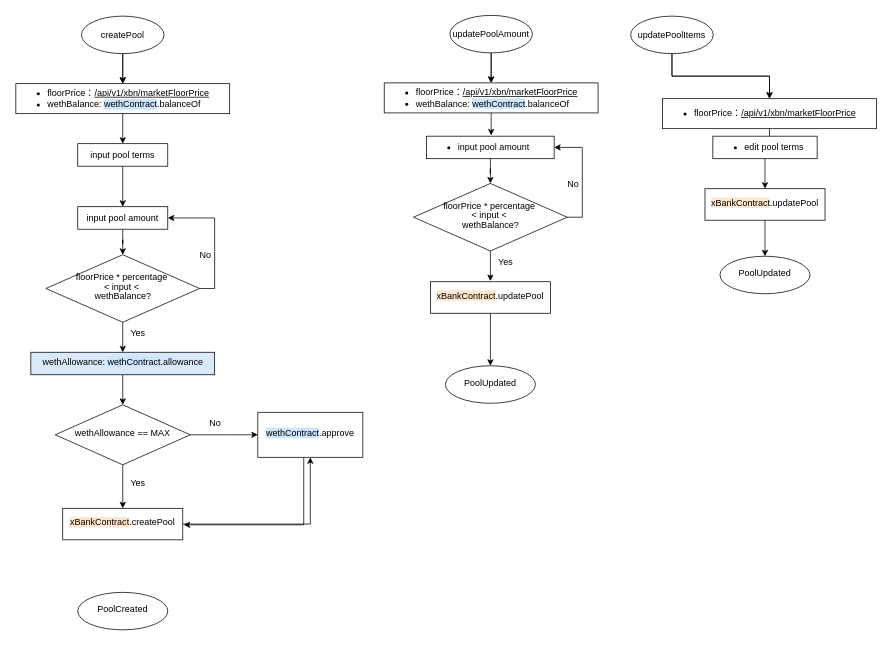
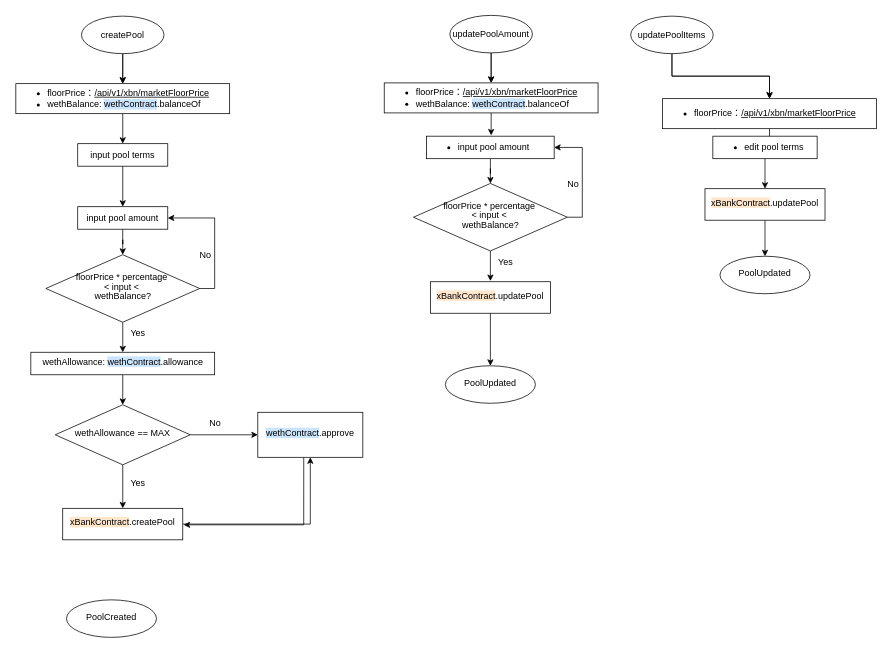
  <mxCell id="0" />
  <mxCell id="1" parent="0" />
  <mxCell id="2" value="" style="edgeStyle=orthogonalEdgeStyle;rounded=0;orthogonalLoop=1;jettySize=auto;html=1;entryX=0.5;entryY=0;entryDx=0;entryDy=0;" parent="1" source="3" target="52" edge="1"><mxGeometry relative="1" as="geometry"><mxPoint x="163" y="181" as="targetPoint" /></mxGeometry></mxCell>
  <mxCell id="3" value="&lt;ul&gt;&lt;li&gt;floorPrice：&lt;u&gt;/api/v1/xbn/marketFloorPrice&lt;/u&gt;&lt;/li&gt;&lt;li&gt;wethBalance: &lt;span style=&quot;background-color: rgb(204, 229, 255);&quot;&gt;wethContract&lt;/span&gt;.balanceOf&amp;nbsp;&lt;/li&gt;&lt;/ul&gt;" style="rounded=0;whiteSpace=wrap;html=1;fontSize=12;glass=0;strokeWidth=1;shadow=0;align=left;" parent="1" vertex="1"><mxGeometry x="20.5" y="111" width="285" height="40" as="geometry" /></mxCell>
  <mxCell id="4" value="" style="edgeStyle=orthogonalEdgeStyle;rounded=0;orthogonalLoop=1;jettySize=auto;html=1;" parent="1" source="6" target="14" edge="1"><mxGeometry relative="1" as="geometry" /></mxCell>
  <mxCell id="5" value="" style="edgeStyle=orthogonalEdgeStyle;rounded=0;orthogonalLoop=1;jettySize=auto;html=1;entryX=1;entryY=0.5;entryDx=0;entryDy=0;exitX=1;exitY=0.5;exitDx=0;exitDy=0;" parent="1" source="6" target="24" edge="1"><mxGeometry relative="1" as="geometry"><mxPoint x="503" y="355" as="sourcePoint" /><mxPoint x="408" y="384" as="targetPoint" /></mxGeometry></mxCell>
  <mxCell id="6" value="&lt;div style=&quot;line-height: 110%;&quot;&gt;&lt;span style=&quot;background-color: initial;&quot;&gt;floorPrice * percentage&amp;nbsp;&lt;/span&gt;&lt;/div&gt;&lt;div style=&quot;line-height: 110%;&quot;&gt;&lt;span style=&quot;background-color: initial;&quot;&gt;&amp;lt; input &amp;lt;&amp;nbsp;&lt;/span&gt;&lt;/div&gt;&lt;div style=&quot;line-height: 110%;&quot;&gt;&lt;span style=&quot;background-color: initial;&quot;&gt;wethBalance?&lt;/span&gt;&lt;/div&gt;" style="rhombus;whiteSpace=wrap;html=1;shadow=0;fontFamily=Helvetica;fontSize=12;align=center;strokeWidth=1;spacing=6;spacingTop=-4;" parent="1" vertex="1"><mxGeometry x="60.5" y="339" width="205" height="90" as="geometry" /></mxCell>
  <mxCell id="7" value="" style="edgeStyle=orthogonalEdgeStyle;rounded=0;orthogonalLoop=1;jettySize=auto;html=1;" parent="1" source="9" target="17" edge="1"><mxGeometry relative="1" as="geometry" /></mxCell>
  <mxCell id="8" value="" style="edgeStyle=orthogonalEdgeStyle;rounded=0;orthogonalLoop=1;jettySize=auto;html=1;" parent="1" source="9" edge="1"><mxGeometry relative="1" as="geometry"><mxPoint x="343" y="579" as="targetPoint" /></mxGeometry></mxCell>
  <mxCell id="9" value="wethAllowance == MAX" style="rhombus;whiteSpace=wrap;html=1;shadow=0;fontFamily=Helvetica;fontSize=12;align=center;strokeWidth=1;spacing=6;spacingTop=-4;" parent="1" vertex="1"><mxGeometry x="73" y="539" width="180" height="80" as="geometry" /></mxCell>
  <mxCell id="10" value="" style="edgeStyle=orthogonalEdgeStyle;rounded=0;orthogonalLoop=1;jettySize=auto;html=1;" parent="1" source="12" target="3" edge="1"><mxGeometry relative="1" as="geometry" /></mxCell>
  <mxCell id="11" value="" style="edgeStyle=orthogonalEdgeStyle;rounded=0;orthogonalLoop=1;jettySize=auto;html=1;" parent="1" source="12" target="3" edge="1"><mxGeometry relative="1" as="geometry" /></mxCell>
  <mxCell id="12" value="createPool" style="ellipse;whiteSpace=wrap;html=1;" parent="1" vertex="1"><mxGeometry x="108" y="21" width="110" height="50" as="geometry" /></mxCell>
  <mxCell id="13" value="" style="edgeStyle=orthogonalEdgeStyle;rounded=0;orthogonalLoop=1;jettySize=auto;html=1;" parent="1" source="14" target="9" edge="1"><mxGeometry relative="1" as="geometry" /></mxCell>
- <mxCell id="14" value="wethAllowance: &lt;span style=&quot;background-color: rgb(204, 229, 255);&quot;&gt;wethContract&lt;/span&gt;.allowance" style="whiteSpace=wrap;html=1;shadow=0;strokeWidth=1;spacing=6;spacingTop=-4;fillColor=#dae8fc;" parent="1" vertex="1"><mxGeometry x="40.5" y="469" width="245" height="30" as="geometry" /></mxCell>
+ <mxCell id="14" value="wethAllowance: &lt;span style=&quot;background-color: rgb(204, 229, 255);&quot;&gt;wethContract&lt;/span&gt;.allowance" style="whiteSpace=wrap;html=1;shadow=0;strokeWidth=1;spacing=6;spacingTop=-4;" parent="1" vertex="1"><mxGeometry x="40.5" y="469" width="245" height="30" as="geometry" /></mxCell>
  <mxCell id="15" value="Yes" style="text;html=1;align=center;verticalAlign=middle;resizable=0;points=[];autosize=1;" parent="1" vertex="1"><mxGeometry x="163" y="429" width="40" height="30" as="geometry" /></mxCell>
  <mxCell id="16" value="" style="edgeStyle=orthogonalEdgeStyle;rounded=0;orthogonalLoop=1;jettySize=auto;html=1;" parent="1" source="17" target="20" edge="1"><mxGeometry relative="1" as="geometry" /></mxCell>
  <mxCell id="17" value="&lt;span style=&quot;background-color: rgb(255, 230, 204);&quot;&gt;xBankContract&lt;/span&gt;.createPool" style="whiteSpace=wrap;html=1;shadow=0;strokeWidth=1;spacing=6;spacingTop=-4;" parent="1" vertex="1"><mxGeometry x="83" y="677" width="160" height="42" as="geometry" /></mxCell>
  <mxCell id="18" value="Yes" style="text;html=1;align=center;verticalAlign=middle;resizable=0;points=[];autosize=1;" parent="1" vertex="1"><mxGeometry x="163" y="629" width="40" height="30" as="geometry" /></mxCell>
  <mxCell id="19" value="" style="edgeStyle=orthogonalEdgeStyle;rounded=0;orthogonalLoop=1;jettySize=auto;html=1;exitX=0.5;exitY=1;exitDx=0;exitDy=0;" parent="1" edge="1"><mxGeometry relative="1" as="geometry"><mxPoint x="404.23" y="609" as="sourcePoint" /><mxPoint x="244.23" y="699" as="targetPoint" /><Array as="points"><mxPoint x="404.23" y="699" /></Array></mxGeometry></mxCell>
  <mxCell id="20" value="&lt;span style=&quot;background-color: rgb(204, 229, 255);&quot;&gt;wethContract&lt;/span&gt;.approve" style="whiteSpace=wrap;html=1;shadow=0;strokeWidth=1;spacing=6;spacingTop=-4;" parent="1" vertex="1"><mxGeometry x="343" y="549" width="140" height="60" as="geometry" /></mxCell>
  <mxCell id="21" value="No" style="text;html=1;align=center;verticalAlign=middle;resizable=0;points=[];autosize=1;" parent="1" vertex="1"><mxGeometry x="265.5" y="549" width="40" height="30" as="geometry" /></mxCell>
- <mxCell id="22" value="PoolCreated" style="ellipse;whiteSpace=wrap;html=1;shadow=0;strokeWidth=1;spacing=6;spacingTop=-4;" parent="1" vertex="1"><mxGeometry x="103" y="789" width="120" height="50" as="geometry" /></mxCell>
+ <mxCell id="22" value="PoolCreated" style="ellipse;whiteSpace=wrap;html=1;shadow=0;strokeWidth=1;spacing=6;spacingTop=-4;" parent="1" vertex="1"><mxGeometry x="88" y="799" width="120" height="50" as="geometry" /></mxCell>
  <mxCell id="23" value="" style="edgeStyle=orthogonalEdgeStyle;rounded=0;orthogonalLoop=1;jettySize=auto;html=1;" parent="1" source="24" target="6" edge="1"><mxGeometry relative="1" as="geometry" /></mxCell>
  <mxCell id="24" value="input pool amount" style="rounded=0;whiteSpace=wrap;html=1;" parent="1" vertex="1"><mxGeometry x="103" y="275" width="120" height="30" as="geometry" /></mxCell>
  <mxCell id="25" value="No" style="text;html=1;align=center;verticalAlign=middle;resizable=0;points=[];autosize=1;strokeColor=none;fillColor=none;" parent="1" vertex="1"><mxGeometry x="253" y="325" width="40" height="30" as="geometry" /></mxCell>
  <mxCell id="26" value="" style="edgeStyle=orthogonalEdgeStyle;rounded=0;orthogonalLoop=1;jettySize=auto;html=1;" parent="1" source="27" edge="1"><mxGeometry relative="1" as="geometry"><mxPoint x="654" y="180" as="targetPoint" /></mxGeometry></mxCell>
  <mxCell id="27" value="&lt;ul&gt;&lt;li&gt;floorPrice：&lt;u&gt;/api/v1/xbn/marketFloorPrice&lt;/u&gt;&lt;/li&gt;&lt;li&gt;wethBalance: &lt;span style=&quot;background-color: rgb(204, 229, 255);&quot;&gt;wethContract&lt;/span&gt;.balanceOf&amp;nbsp;&lt;/li&gt;&lt;/ul&gt;" style="rounded=0;whiteSpace=wrap;html=1;fontSize=12;glass=0;strokeWidth=1;shadow=0;align=left;" parent="1" vertex="1"><mxGeometry x="511.5" y="110" width="285" height="40" as="geometry" /></mxCell>
  <mxCell id="28" value="" style="edgeStyle=orthogonalEdgeStyle;rounded=0;orthogonalLoop=1;jettySize=auto;html=1;" parent="1" source="30" edge="1"><mxGeometry relative="1" as="geometry"><mxPoint x="653" y="374" as="targetPoint" /></mxGeometry></mxCell>
  <mxCell id="29" value="" style="edgeStyle=orthogonalEdgeStyle;rounded=0;orthogonalLoop=1;jettySize=auto;html=1;entryX=1;entryY=0.5;entryDx=0;entryDy=0;exitX=1;exitY=0.5;exitDx=0;exitDy=0;" parent="1" source="30" target="39" edge="1"><mxGeometry relative="1" as="geometry"><mxPoint x="993" y="260" as="sourcePoint" /><mxPoint x="898" y="289" as="targetPoint" /></mxGeometry></mxCell>
  <mxCell id="30" value="&lt;div style=&quot;line-height: 110%;&quot;&gt;&lt;span style=&quot;background-color: initial;&quot;&gt;floorPrice * percentage&amp;nbsp;&lt;/span&gt;&lt;/div&gt;&lt;div style=&quot;line-height: 110%;&quot;&gt;&lt;span style=&quot;background-color: initial;&quot;&gt;&amp;lt; input &amp;lt;&amp;nbsp;&lt;/span&gt;&lt;/div&gt;&lt;div style=&quot;line-height: 110%;&quot;&gt;&lt;span style=&quot;background-color: initial;&quot;&gt;wethBalance?&lt;/span&gt;&lt;/div&gt;" style="rhombus;whiteSpace=wrap;html=1;shadow=0;fontFamily=Helvetica;fontSize=12;align=center;strokeWidth=1;spacing=6;spacingTop=-4;" parent="1" vertex="1"><mxGeometry x="550.5" y="244" width="205" height="90" as="geometry" /></mxCell>
  <mxCell id="31" value="" style="edgeStyle=orthogonalEdgeStyle;rounded=0;orthogonalLoop=1;jettySize=auto;html=1;" parent="1" source="33" target="27" edge="1"><mxGeometry relative="1" as="geometry" /></mxCell>
  <mxCell id="32" value="" style="edgeStyle=orthogonalEdgeStyle;rounded=0;orthogonalLoop=1;jettySize=auto;html=1;" parent="1" source="33" target="27" edge="1"><mxGeometry relative="1" as="geometry" /></mxCell>
  <mxCell id="33" value="updatePoolAmount" style="ellipse;whiteSpace=wrap;html=1;" parent="1" vertex="1"><mxGeometry x="599" y="20" width="110" height="50" as="geometry" /></mxCell>
  <mxCell id="34" value="Yes" style="text;html=1;align=center;verticalAlign=middle;resizable=0;points=[];autosize=1;" parent="1" vertex="1"><mxGeometry x="653" y="334" width="40" height="30" as="geometry" /></mxCell>
  <mxCell id="35" value="" style="edgeStyle=orthogonalEdgeStyle;rounded=0;orthogonalLoop=1;jettySize=auto;html=1;" parent="1" source="36" target="37" edge="1"><mxGeometry relative="1" as="geometry" /></mxCell>
  <mxCell id="36" value="&lt;span style=&quot;background-color: rgb(255, 230, 204);&quot;&gt;xBankContract&lt;/span&gt;.updatePool" style="whiteSpace=wrap;html=1;shadow=0;strokeWidth=1;spacing=6;spacingTop=-4;" parent="1" vertex="1"><mxGeometry x="573" y="375" width="160" height="42" as="geometry" /></mxCell>
  <mxCell id="37" value="PoolUpdated" style="ellipse;whiteSpace=wrap;html=1;shadow=0;strokeWidth=1;spacing=6;spacingTop=-4;" parent="1" vertex="1"><mxGeometry x="593" y="487" width="120" height="50" as="geometry" /></mxCell>
  <mxCell id="38" value="" style="edgeStyle=orthogonalEdgeStyle;rounded=0;orthogonalLoop=1;jettySize=auto;html=1;" parent="1" source="39" target="30" edge="1"><mxGeometry relative="1" as="geometry" /></mxCell>
  <mxCell id="39" value="&lt;ul&gt;&lt;li&gt;input pool amount&lt;/li&gt;&lt;/ul&gt;" style="rounded=0;whiteSpace=wrap;html=1;align=left;" parent="1" vertex="1"><mxGeometry x="568" y="181" width="170" height="30" as="geometry" /></mxCell>
  <mxCell id="40" value="No" style="text;html=1;align=center;verticalAlign=middle;resizable=0;points=[];autosize=1;strokeColor=none;fillColor=none;" parent="1" vertex="1"><mxGeometry x="743" y="230" width="40" height="30" as="geometry" /></mxCell>
  <mxCell id="41" value="" style="edgeStyle=orthogonalEdgeStyle;rounded=0;orthogonalLoop=1;jettySize=auto;html=1;" parent="1" source="42" edge="1"><mxGeometry relative="1" as="geometry"><mxPoint x="1020" y="181" as="targetPoint" /></mxGeometry></mxCell>
  <mxCell id="42" value="&lt;ul&gt;&lt;li&gt;floorPrice：&lt;u&gt;/api/v1/xbn/marketFloorPrice&lt;/u&gt;&lt;/li&gt;&lt;/ul&gt;" style="rounded=0;whiteSpace=wrap;html=1;fontSize=12;glass=0;strokeWidth=1;shadow=0;align=left;" parent="1" vertex="1"><mxGeometry x="882.5" y="131" width="285" height="40" as="geometry" /></mxCell>
  <mxCell id="43" value="" style="edgeStyle=orthogonalEdgeStyle;rounded=0;orthogonalLoop=1;jettySize=auto;html=1;exitX=0.5;exitY=1;exitDx=0;exitDy=0;entryX=0.5;entryY=0;entryDx=0;entryDy=0;" parent="1" source="50" target="48" edge="1"><mxGeometry relative="1" as="geometry"><mxPoint x="1019" y="375" as="targetPoint" /><mxPoint x="1019" y="335" as="sourcePoint" /></mxGeometry></mxCell>
  <mxCell id="44" value="" style="edgeStyle=orthogonalEdgeStyle;rounded=0;orthogonalLoop=1;jettySize=auto;html=1;" parent="1" source="46" target="42" edge="1"><mxGeometry relative="1" as="geometry" /></mxCell>
  <mxCell id="45" value="" style="edgeStyle=orthogonalEdgeStyle;rounded=0;orthogonalLoop=1;jettySize=auto;html=1;" parent="1" source="46" target="42" edge="1"><mxGeometry relative="1" as="geometry" /></mxCell>
  <mxCell id="46" value="updatePoolItems" style="ellipse;whiteSpace=wrap;html=1;" parent="1" vertex="1"><mxGeometry x="840" y="21" width="110" height="50" as="geometry" /></mxCell>
  <mxCell id="47" value="" style="edgeStyle=orthogonalEdgeStyle;rounded=0;orthogonalLoop=1;jettySize=auto;html=1;" parent="1" source="48" target="49" edge="1"><mxGeometry relative="1" as="geometry" /></mxCell>
  <mxCell id="48" value="&lt;span style=&quot;background-color: rgb(255, 230, 204);&quot;&gt;xBankContract&lt;/span&gt;.updatePool" style="whiteSpace=wrap;html=1;shadow=0;strokeWidth=1;spacing=6;spacingTop=-4;" parent="1" vertex="1"><mxGeometry x="939" y="251" width="160" height="42" as="geometry" /></mxCell>
  <mxCell id="49" value="PoolUpdated" style="ellipse;whiteSpace=wrap;html=1;shadow=0;strokeWidth=1;spacing=6;spacingTop=-4;" parent="1" vertex="1"><mxGeometry x="959" y="341" width="120" height="50" as="geometry" /></mxCell>
  <mxCell id="50" value="&lt;ul&gt;&lt;li&gt;edit pool terms&lt;/li&gt;&lt;/ul&gt;" style="rounded=0;whiteSpace=wrap;html=1;align=left;" parent="1" vertex="1"><mxGeometry x="949.5" y="181" width="139" height="30" as="geometry" /></mxCell>
  <mxCell id="51" value="" style="edgeStyle=orthogonalEdgeStyle;rounded=0;orthogonalLoop=1;jettySize=auto;html=1;" parent="1" source="52" target="24" edge="1"><mxGeometry relative="1" as="geometry" /></mxCell>
  <mxCell id="52" value="input pool terms" style="rounded=0;whiteSpace=wrap;html=1;" parent="1" vertex="1"><mxGeometry x="103" y="191" width="120" height="30" as="geometry" /></mxCell>
